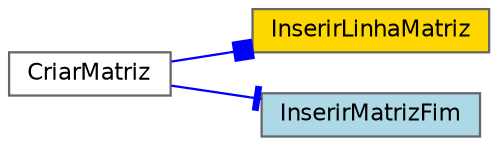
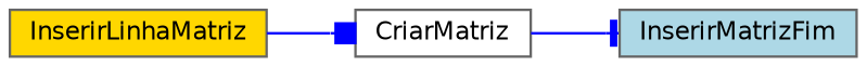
  digraph {
    rankdir=LR
    node [color=grey40 fontname=Helvetica fontsize=10 shape=box style=filled]
    edge [color=blue fontname=Helvetica fontsize=10 labelfontname=Helvetica labelfontsize=10 style=solid]
    n1 [color=gray40 fillcolor=gold fontcolor=black height=0.2 label=InserirLinhaMatriz width=0.4]
    n2 [fillcolor=white height=0.2 label=CriarMatriz width=0.4]
    n3 [fillcolor=lightblue height=0.2 label=InserirMatrizFim width=0.4]
-   n2 -> n1 [arrowhead=box]
+   n1 -> n2 [arrowhead=box]
    n2 -> n3 [arrowhead=tee]
  }
